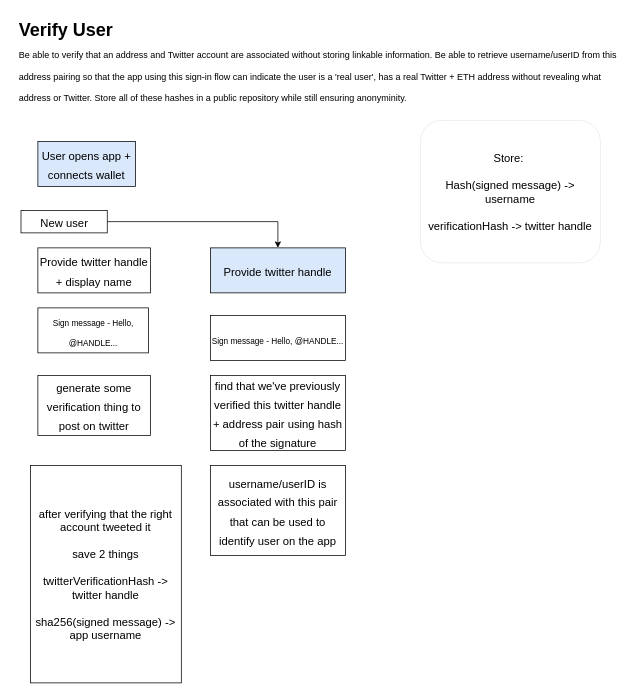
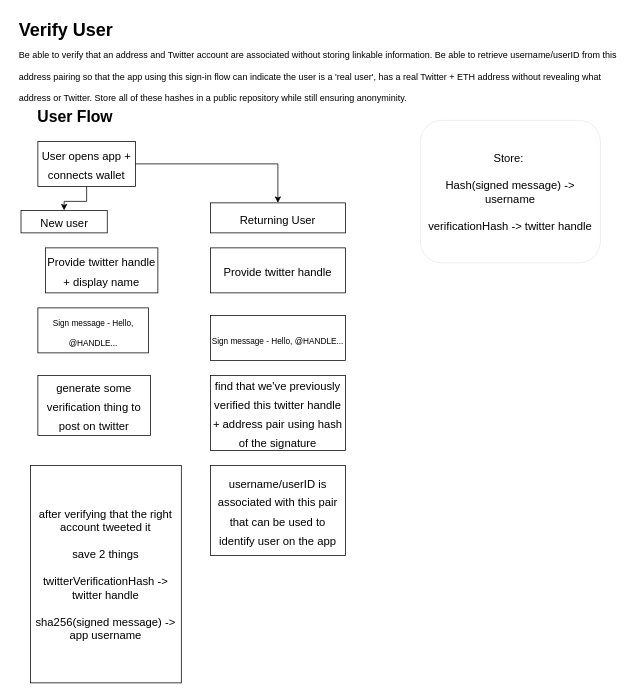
  <mxCell id="0" />
  <mxCell id="1" parent="0" />
  <mxCell id="2" value="&lt;h1&gt;&lt;span style=&quot;background-color: initial;&quot;&gt;Verify User&lt;br&gt;&lt;/span&gt;&lt;span style=&quot;font-size: 12px; font-weight: 400;&quot;&gt;Be able to verify that an address and Twitter account are associated without storing linkable information. Be able to retrieve username/userID from this address pairing so that the app using this sign-in flow can indicate the user is a 'real user', has a real Twitter + ETH address without revealing what address or Twitter. Store all of these hashes in a public repository while still ensuring anonyminity.&lt;/span&gt;&lt;/h1&gt;" style="text;html=1;strokeColor=none;fillColor=none;spacing=5;spacingTop=-20;whiteSpace=wrap;overflow=hidden;rounded=0;" vertex="1" parent="1"><mxGeometry x="20" y="20" width="810" height="120" as="geometry" /></mxCell>
- <mxCell id="6" value="&lt;font style=&quot;font-size: 15px;&quot;&gt;User opens app + connects wallet&lt;/font&gt;" style="rounded=0;whiteSpace=wrap;html=1;fontSize=21;fillColor=#dae8fc;" vertex="1" parent="1"><mxGeometry x="50" y="188" width="130" height="60" as="geometry" /></mxCell>
- <mxCell id="7" value="" style="edgeStyle=orthogonalEdgeStyle;rounded=0;orthogonalLoop=1;jettySize=auto;html=1;fontSize=15;" edge="1" parent="1" source="8" target="13"><mxGeometry relative="1" as="geometry" /></mxCell>
+ <mxCell id="3" value="&lt;b&gt;&lt;font style=&quot;font-size: 21px;&quot;&gt;User Flow&lt;/font&gt;&lt;/b&gt;" style="text;html=1;strokeColor=none;fillColor=none;align=center;verticalAlign=middle;whiteSpace=wrap;rounded=0;" vertex="1" parent="1"><mxGeometry x="20" y="140" width="160" height="30" as="geometry" /></mxCell>
+ <mxCell id="4" style="edgeStyle=orthogonalEdgeStyle;rounded=0;orthogonalLoop=1;jettySize=auto;html=1;exitX=0.5;exitY=1;exitDx=0;exitDy=0;fontSize=21;" edge="1" parent="1" source="6" target="8"><mxGeometry relative="1" as="geometry" /></mxCell>
+ <mxCell id="5" style="edgeStyle=orthogonalEdgeStyle;rounded=0;orthogonalLoop=1;jettySize=auto;html=1;fontSize=21;" edge="1" parent="1" source="6" target="9"><mxGeometry relative="1" as="geometry" /></mxCell>
+ <mxCell id="6" value="&lt;font style=&quot;font-size: 15px;&quot;&gt;User opens app + connects wallet&lt;/font&gt;" style="rounded=0;whiteSpace=wrap;html=1;fontSize=21;" vertex="1" parent="1"><mxGeometry x="50" y="188" width="130" height="60" as="geometry" /></mxCell>
  <mxCell id="8" value="&lt;font style=&quot;font-size: 15px;&quot;&gt;New user&lt;/font&gt;" style="rounded=0;whiteSpace=wrap;html=1;fontSize=21;" vertex="1" parent="1"><mxGeometry x="27.5" y="280" width="115" height="30" as="geometry" /></mxCell>
- <mxCell id="10" value="&lt;font style=&quot;font-size: 15px;&quot;&gt;Provide twitter handle + display name&lt;/font&gt;" style="rounded=0;whiteSpace=wrap;html=1;fontSize=21;" vertex="1" parent="1"><mxGeometry x="50" y="330" width="150" height="60" as="geometry" /></mxCell>
+ <mxCell id="9" value="&lt;font style=&quot;font-size: 15px;&quot;&gt;Returning User&lt;/font&gt;" style="rounded=0;whiteSpace=wrap;html=1;fontSize=21;" vertex="1" parent="1"><mxGeometry x="280" y="270" width="180" height="40" as="geometry" /></mxCell>
+ <mxCell id="10" value="&lt;font style=&quot;font-size: 15px;&quot;&gt;Provide twitter handle + display name&lt;/font&gt;" style="rounded=0;whiteSpace=wrap;html=1;fontSize=21;" vertex="1" parent="1"><mxGeometry x="60" y="330" width="150" height="60" as="geometry" /></mxCell>
  <mxCell id="11" value="&lt;font style=&quot;font-size: 11px;&quot;&gt;Sign message - Hello, @HANDLE...&lt;/font&gt;" style="rounded=0;whiteSpace=wrap;html=1;fontSize=21;" vertex="1" parent="1"><mxGeometry x="50" y="410" width="147.5" height="60" as="geometry" /></mxCell>
  <mxCell id="12" value="&lt;span style=&quot;font-size: 15px;&quot;&gt;after verifying that the right account tweeted it&lt;br&gt;&lt;br&gt;save 2 things&lt;br&gt;&lt;br&gt;twitterVerificationHash -&amp;gt; twitter handle&lt;br&gt;&lt;br&gt;sha256(signed message) -&amp;gt; app username&lt;br&gt;&lt;/span&gt;" style="rounded=0;whiteSpace=wrap;html=1;fontSize=11;" vertex="1" parent="1"><mxGeometry x="40" y="620" width="201.25" height="290" as="geometry" /></mxCell>
- <mxCell id="13" value="&lt;font style=&quot;font-size: 15px;&quot;&gt;Provide twitter handle&lt;/font&gt;" style="rounded=0;whiteSpace=wrap;html=1;fontSize=21;fillColor=#dae8fc;" vertex="1" parent="1"><mxGeometry x="280" y="330" width="180" height="60" as="geometry" /></mxCell>
+ <mxCell id="13" value="&lt;font style=&quot;font-size: 15px;&quot;&gt;Provide twitter handle&lt;/font&gt;" style="rounded=0;whiteSpace=wrap;html=1;fontSize=21;" vertex="1" parent="1"><mxGeometry x="280" y="330" width="180" height="60" as="geometry" /></mxCell>
  <mxCell id="14" value="&lt;font style=&quot;font-size: 15px;&quot;&gt;find that we've previously verified this twitter handle + address pair using hash of the signature&lt;/font&gt;" style="rounded=0;whiteSpace=wrap;html=1;fontSize=21;" vertex="1" parent="1"><mxGeometry x="280" y="500" width="180" height="100" as="geometry" /></mxCell>
  <mxCell id="15" value="&lt;font style=&quot;font-size: 15px;&quot;&gt;username/userID is associated with this pair that can be used to identify user on the app&lt;/font&gt;" style="rounded=0;whiteSpace=wrap;html=1;fontSize=21;" vertex="1" parent="1"><mxGeometry x="280" y="620" width="180" height="120" as="geometry" /></mxCell>
  <mxCell id="16" value="Store:&amp;nbsp;&lt;br&gt;&lt;br&gt;Hash(signed message) -&amp;gt; username&lt;br&gt;&lt;br&gt;verificationHash -&amp;gt; twitter handle" style="rounded=1;whiteSpace=wrap;html=1;fontSize=15;strokeWidth=0;" vertex="1" parent="1"><mxGeometry x="560" y="160" width="240" height="190" as="geometry" /></mxCell>
  <mxCell id="17" value="&lt;span style=&quot;font-size: 11px;&quot;&gt;Sign message - Hello, @HANDLE...&lt;/span&gt;" style="rounded=0;whiteSpace=wrap;html=1;fontSize=21;" vertex="1" parent="1"><mxGeometry x="280" y="420" width="180" height="60" as="geometry" /></mxCell>
  <mxCell id="18" value="&lt;font style=&quot;font-size: 15px;&quot;&gt;generate some verification thing to post on twitter&lt;/font&gt;" style="rounded=0;whiteSpace=wrap;html=1;fontSize=21;" vertex="1" parent="1"><mxGeometry x="50" y="500" width="150" height="80" as="geometry" /></mxCell>
